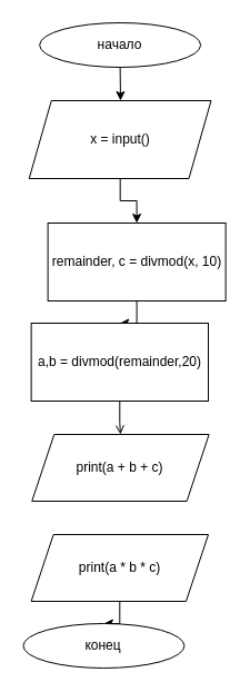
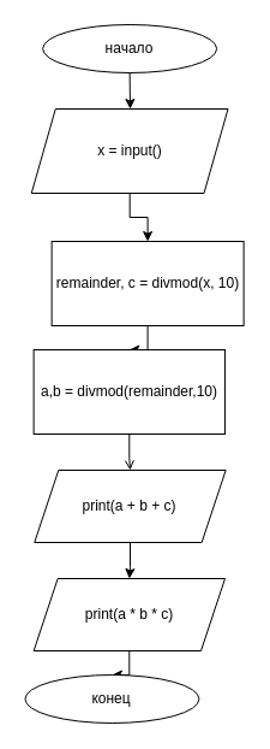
  <mxCell id="0" />
  <mxCell id="1" parent="0" />
  <mxCell id="2" value="" style="edgeStyle=orthogonalEdgeStyle;rounded=0;orthogonalLoop=1;jettySize=auto;html=1;" parent="1" source="3" target="9" edge="1"><mxGeometry relative="1" as="geometry" /></mxCell>
  <mxCell id="3" value="remainder, c = divmod(x, 10)" style="rounded=0;whiteSpace=wrap;html=1;" parent="1" vertex="1"><mxGeometry x="42.63" y="200" width="160" height="70" as="geometry" /></mxCell>
  <mxCell id="4" value="начало" style="ellipse;whiteSpace=wrap;html=1;" parent="1" vertex="1"><mxGeometry x="35.13" y="20" width="145" height="40" as="geometry" /></mxCell>
  <mxCell id="5" value="" style="edgeStyle=orthogonalEdgeStyle;rounded=0;orthogonalLoop=1;jettySize=auto;html=1;" parent="1" source="6" target="3" edge="1"><mxGeometry relative="1" as="geometry" /></mxCell>
  <mxCell id="6" value="x = input()" style="shape=parallelogram;perimeter=parallelogramPerimeter;whiteSpace=wrap;html=1;fixedSize=1;" parent="1" vertex="1"><mxGeometry x="25.75" y="90" width="163.75" height="70" as="geometry" /></mxCell>
  <mxCell id="7" value="" style="endArrow=classic;html=1;rounded=0;exitX=0.5;exitY=1;exitDx=0;exitDy=0;" parent="1" source="4" edge="1"><mxGeometry width="50" height="50" relative="1" as="geometry"><mxPoint x="137" y="310" as="sourcePoint" /><mxPoint x="108" y="90" as="targetPoint" /><Array as="points" /></mxGeometry></mxCell>
  <mxCell id="8" value="" style="edgeStyle=orthogonalEdgeStyle;rounded=0;orthogonalLoop=1;jettySize=auto;html=1;endArrow=open;" parent="1" source="9" target="11" edge="1"><mxGeometry relative="1" as="geometry" /></mxCell>
- <mxCell id="9" value="a,b = divmod(remainder,20)" style="rounded=0;whiteSpace=wrap;html=1;" parent="1" vertex="1"><mxGeometry x="27.63" y="290" width="159.37" height="70" as="geometry" /></mxCell>
+ <mxCell id="9" value="a,b = divmod(remainder,10)" style="rounded=0;whiteSpace=wrap;html=1;" parent="1" vertex="1"><mxGeometry x="27.63" y="290" width="159.37" height="70" as="geometry" /></mxCell>
+ <mxCell id="10" value="" style="edgeStyle=orthogonalEdgeStyle;rounded=0;orthogonalLoop=1;jettySize=auto;html=1;" parent="1" source="11" target="13" edge="1"><mxGeometry relative="1" as="geometry" /></mxCell>
  <mxCell id="11" value="print(a + b + c)" style="shape=parallelogram;perimeter=parallelogramPerimeter;whiteSpace=wrap;html=1;fixedSize=1;" parent="1" vertex="1"><mxGeometry x="28.26" y="390" width="159.37" height="60" as="geometry" /></mxCell>
  <mxCell id="12" value="" style="edgeStyle=orthogonalEdgeStyle;rounded=0;orthogonalLoop=1;jettySize=auto;html=1;" parent="1" source="13" target="14" edge="1"><mxGeometry relative="1" as="geometry" /></mxCell>
  <mxCell id="13" value="print(a * b * c)" style="shape=parallelogram;perimeter=parallelogramPerimeter;whiteSpace=wrap;html=1;fixedSize=1;" parent="1" vertex="1"><mxGeometry x="27.63" y="480" width="159.37" height="60" as="geometry" /></mxCell>
  <mxCell id="14" value="конец" style="ellipse;whiteSpace=wrap;html=1;" parent="1" vertex="1"><mxGeometry x="20.44" y="560" width="145" height="40" as="geometry" /></mxCell>
